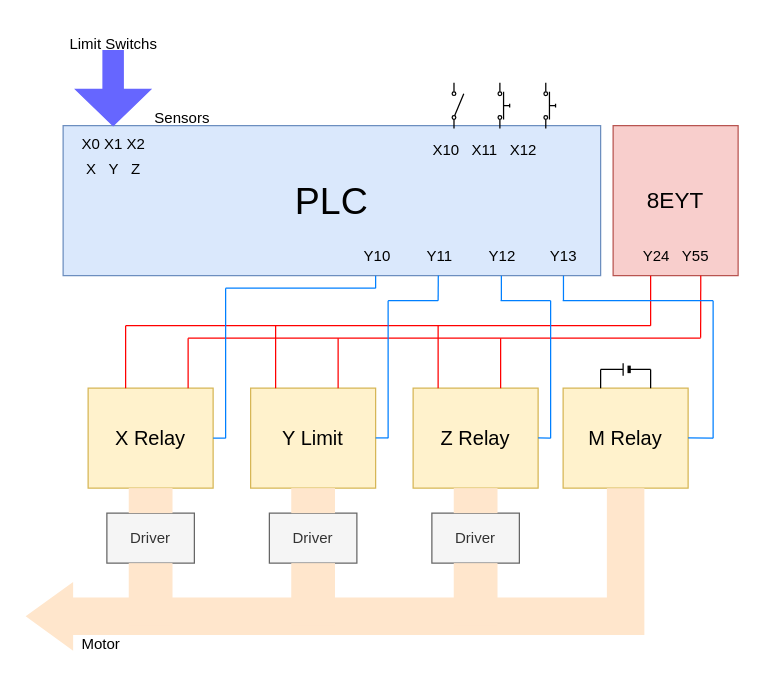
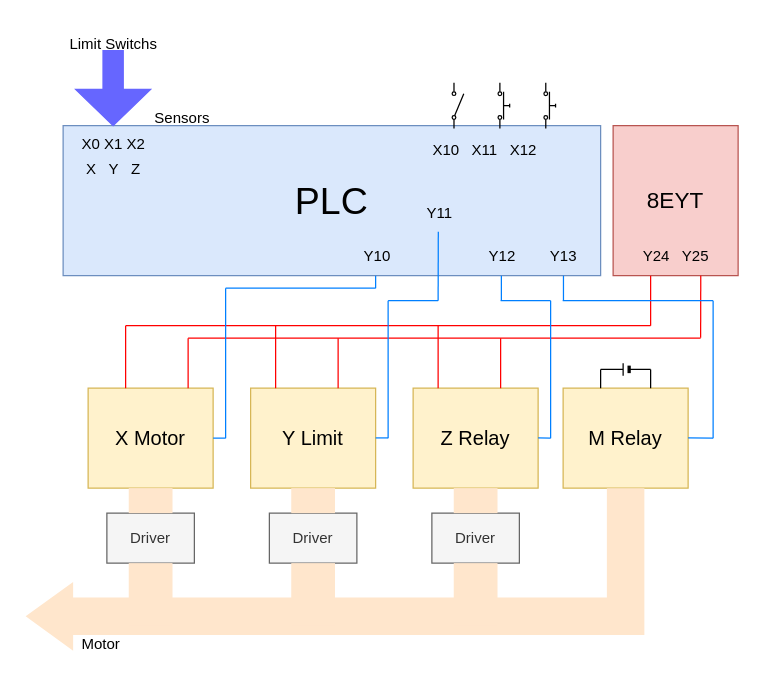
  <mxCell id="0" />
  <mxCell id="1" parent="0" />
  <mxCell id="2" value="PLC" style="rounded=0;whiteSpace=wrap;html=1;fillColor=#dae8fc;strokeColor=#6c8ebf;fontSize=30;" vertex="1" parent="1"><mxGeometry x="50" y="100" width="430" height="120" as="geometry" /></mxCell>
- <mxCell id="3" value="X Relay" style="rounded=0;whiteSpace=wrap;html=1;fontSize=16;fillColor=#fff2cc;strokeColor=#d6b656;" vertex="1" parent="1"><mxGeometry x="70" y="310" width="100" height="80" as="geometry" /></mxCell>
+ <mxCell id="3" value="X Motor" style="rounded=0;whiteSpace=wrap;html=1;fontSize=16;fillColor=#fff2cc;strokeColor=#d6b656;" vertex="1" parent="1"><mxGeometry x="70" y="310" width="100" height="80" as="geometry" /></mxCell>
  <mxCell id="4" value="8EYT" style="rounded=0;whiteSpace=wrap;html=1;fillColor=#f8cecc;strokeColor=#b85450;fontSize=18;" vertex="1" parent="1"><mxGeometry x="490" y="100" width="100" height="120" as="geometry" /></mxCell>
  <mxCell id="5" value="Y Limit" style="rounded=0;whiteSpace=wrap;html=1;fontSize=16;fillColor=#fff2cc;strokeColor=#d6b656;" vertex="1" parent="1"><mxGeometry x="200" y="310" width="100" height="80" as="geometry" /></mxCell>
  <mxCell id="6" value="Z Relay" style="rounded=0;whiteSpace=wrap;html=1;fontSize=16;fillColor=#fff2cc;strokeColor=#d6b656;" vertex="1" parent="1"><mxGeometry x="330" y="310" width="100" height="80" as="geometry" /></mxCell>
  <mxCell id="7" value="" style="endArrow=none;html=1;rounded=0;strokeColor=#FF0000;" edge="1" parent="1"><mxGeometry width="50" height="50" relative="1" as="geometry"><mxPoint x="520" y="260" as="sourcePoint" /><mxPoint x="520" y="220" as="targetPoint" /></mxGeometry></mxCell>
  <mxCell id="8" value="" style="endArrow=none;html=1;rounded=0;strokeColor=#FF0000;" edge="1" parent="1"><mxGeometry width="50" height="50" relative="1" as="geometry"><mxPoint x="100" y="260" as="sourcePoint" /><mxPoint x="520" y="260" as="targetPoint" /></mxGeometry></mxCell>
  <mxCell id="9" value="" style="endArrow=none;html=1;rounded=0;strokeColor=#FF0000;" edge="1" parent="1"><mxGeometry width="50" height="50" relative="1" as="geometry"><mxPoint x="100" y="310" as="sourcePoint" /><mxPoint x="100" y="260" as="targetPoint" /></mxGeometry></mxCell>
  <mxCell id="10" value="" style="endArrow=none;html=1;rounded=0;strokeColor=#FF0000;" edge="1" parent="1"><mxGeometry width="50" height="50" relative="1" as="geometry"><mxPoint x="220" y="310" as="sourcePoint" /><mxPoint x="220" y="260" as="targetPoint" /></mxGeometry></mxCell>
  <mxCell id="11" value="" style="endArrow=none;html=1;rounded=0;strokeColor=#FF0000;" edge="1" parent="1"><mxGeometry width="50" height="50" relative="1" as="geometry"><mxPoint x="350" y="310" as="sourcePoint" /><mxPoint x="350" y="260" as="targetPoint" /></mxGeometry></mxCell>
  <mxCell id="12" value="" style="endArrow=none;html=1;rounded=0;entryX=0.801;entryY=1.003;entryDx=0;entryDy=0;entryPerimeter=0;strokeColor=#FF0000;" edge="1" parent="1"><mxGeometry width="50" height="50" relative="1" as="geometry"><mxPoint x="560" y="269.64" as="sourcePoint" /><mxPoint x="560.1" y="220" as="targetPoint" /></mxGeometry></mxCell>
  <mxCell id="13" value="" style="endArrow=none;html=1;rounded=0;fillColor=#f8cecc;strokeColor=#FF0000;" edge="1" parent="1"><mxGeometry width="50" height="50" relative="1" as="geometry"><mxPoint x="150" y="270" as="sourcePoint" /><mxPoint x="560" y="270" as="targetPoint" /></mxGeometry></mxCell>
  <mxCell id="14" value="" style="endArrow=none;html=1;rounded=0;strokeColor=#FF0000;" edge="1" parent="1"><mxGeometry width="50" height="50" relative="1" as="geometry"><mxPoint x="150" y="310" as="sourcePoint" /><mxPoint x="150" y="270" as="targetPoint" /></mxGeometry></mxCell>
  <mxCell id="15" value="" style="endArrow=none;html=1;rounded=0;strokeColor=#FF0000;" edge="1" parent="1"><mxGeometry width="50" height="50" relative="1" as="geometry"><mxPoint x="270" y="310" as="sourcePoint" /><mxPoint x="270" y="270" as="targetPoint" /></mxGeometry></mxCell>
  <mxCell id="16" value="" style="endArrow=none;html=1;rounded=0;strokeColor=#FF0000;" edge="1" parent="1"><mxGeometry width="50" height="50" relative="1" as="geometry"><mxPoint x="400" y="310" as="sourcePoint" /><mxPoint x="400" y="270" as="targetPoint" /></mxGeometry></mxCell>
  <mxCell id="17" value="" style="endArrow=none;html=1;rounded=0;strokeColor=#007FFF;" edge="1" parent="1"><mxGeometry width="50" height="50" relative="1" as="geometry"><mxPoint x="300" y="230" as="sourcePoint" /><mxPoint x="300" y="220" as="targetPoint" /></mxGeometry></mxCell>
  <mxCell id="18" value="" style="endArrow=none;html=1;rounded=0;strokeColor=#007FFF;" edge="1" parent="1"><mxGeometry width="50" height="50" relative="1" as="geometry"><mxPoint x="180" y="230" as="sourcePoint" /><mxPoint x="300" y="230" as="targetPoint" /></mxGeometry></mxCell>
  <mxCell id="19" value="" style="endArrow=none;html=1;rounded=0;strokeColor=#007FFF;" edge="1" parent="1"><mxGeometry width="50" height="50" relative="1" as="geometry"><mxPoint x="180" y="350" as="sourcePoint" /><mxPoint x="180" y="230" as="targetPoint" /></mxGeometry></mxCell>
  <mxCell id="20" value="" style="endArrow=none;html=1;rounded=0;exitX=1;exitY=0.5;exitDx=0;exitDy=0;strokeColor=#007FFF;" edge="1" parent="1" source="3"><mxGeometry width="50" height="50" relative="1" as="geometry"><mxPoint x="130" y="400" as="sourcePoint" /><mxPoint x="180" y="350" as="targetPoint" /></mxGeometry></mxCell>
  <mxCell id="21" value="" style="endArrow=none;html=1;rounded=0;strokeColor=#007FFF;entryX=0.486;entryY=0.994;entryDx=0;entryDy=0;entryPerimeter=0;" edge="1" parent="1" target="34"><mxGeometry width="50" height="50" relative="1" as="geometry"><mxPoint x="350" y="240" as="sourcePoint" /><mxPoint x="350.5" y="220" as="targetPoint" /></mxGeometry></mxCell>
  <mxCell id="22" value="" style="endArrow=none;html=1;rounded=0;strokeColor=#007FFF;" edge="1" parent="1"><mxGeometry width="50" height="50" relative="1" as="geometry"><mxPoint x="310" y="240" as="sourcePoint" /><mxPoint x="350" y="240" as="targetPoint" /></mxGeometry></mxCell>
  <mxCell id="23" value="" style="endArrow=none;html=1;rounded=0;strokeColor=#007FFF;" edge="1" parent="1"><mxGeometry width="50" height="50" relative="1" as="geometry"><mxPoint x="310" y="350" as="sourcePoint" /><mxPoint x="310" y="240" as="targetPoint" /></mxGeometry></mxCell>
  <mxCell id="24" value="" style="endArrow=none;html=1;rounded=0;exitX=1;exitY=0.5;exitDx=0;exitDy=0;strokeColor=#007FFF;" edge="1" parent="1"><mxGeometry width="50" height="50" relative="1" as="geometry"><mxPoint x="300" y="349.83" as="sourcePoint" /><mxPoint x="310" y="349.83" as="targetPoint" /></mxGeometry></mxCell>
  <mxCell id="25" value="" style="endArrow=none;html=1;rounded=0;strokeColor=#007FFF;" edge="1" parent="1"><mxGeometry width="50" height="50" relative="1" as="geometry"><mxPoint x="440" y="350" as="sourcePoint" /><mxPoint x="440" y="240" as="targetPoint" /></mxGeometry></mxCell>
  <mxCell id="26" value="" style="endArrow=none;html=1;rounded=0;exitX=1;exitY=0.5;exitDx=0;exitDy=0;strokeColor=#007FFF;" edge="1" parent="1"><mxGeometry width="50" height="50" relative="1" as="geometry"><mxPoint x="430" y="349.83" as="sourcePoint" /><mxPoint x="440" y="350" as="targetPoint" /></mxGeometry></mxCell>
  <mxCell id="27" value="" style="shape=singleArrow;direction=south;whiteSpace=wrap;html=1;arrowWidth=0.27;arrowSize=0.483;strokeColor=#6666FF;fillColor=#6666FF;" vertex="1" parent="1"><mxGeometry x="60" y="40" width="60" height="60" as="geometry" /></mxCell>
  <mxCell id="28" value="X0 X1 X2" style="text;html=1;align=center;verticalAlign=middle;resizable=0;points=[];autosize=1;strokeColor=none;fillColor=none;" vertex="1" parent="1"><mxGeometry x="55" y="100" width="70" height="30" as="geometry" /></mxCell>
  <mxCell id="29" value="X&amp;nbsp; &amp;nbsp;Y&amp;nbsp; &amp;nbsp;Z" style="text;html=1;align=center;verticalAlign=middle;resizable=0;points=[];autosize=1;strokeColor=none;fillColor=none;" vertex="1" parent="1"><mxGeometry x="55" y="120" width="70" height="30" as="geometry" /></mxCell>
  <mxCell id="30" value="" style="html=1;shape=mxgraph.electrical.electro-mechanical.singleSwitch;aspect=fixed;elSwitchState=off;rotation=-90;flipV=1;" vertex="1" parent="1"><mxGeometry x="347.28" y="79.09" width="36.71" height="9.79" as="geometry" /></mxCell>
  <mxCell id="31" value="" style="html=1;shape=mxgraph.electrical.electro-mechanical.pushbutton;aspect=fixed;elSwitchState=off;rotation=-90;flipV=1;" vertex="1" parent="1"><mxGeometry x="383.99" y="79.09" width="36.71" height="9.79" as="geometry" /></mxCell>
  <mxCell id="32" value="" style="html=1;shape=mxgraph.electrical.electro-mechanical.pushbutton;aspect=fixed;elSwitchState=off;rotation=-90;flipV=1;" vertex="1" parent="1"><mxGeometry x="420.7" y="79.09" width="36.71" height="9.79" as="geometry" /></mxCell>
  <mxCell id="33" value="X10&amp;nbsp; &amp;nbsp;X11&amp;nbsp; &amp;nbsp;X12" style="text;html=1;align=center;verticalAlign=middle;resizable=0;points=[];autosize=1;strokeColor=none;fillColor=none;" vertex="1" parent="1"><mxGeometry x="332.28" y="105" width="110" height="30" as="geometry" /></mxCell>
- <mxCell id="34" value="Y11" style="text;html=1;align=center;verticalAlign=middle;resizable=0;points=[];autosize=1;strokeColor=none;fillColor=none;" vertex="1" parent="1"><mxGeometry x="330.7" y="190" width="40" height="30" as="geometry" /></mxCell>
+ <mxCell id="34" value="Y11" style="text;html=1;align=center;verticalAlign=middle;resizable=0;points=[];autosize=1;strokeColor=none;fillColor=none;" vertex="1" parent="1"><mxGeometry x="330.7" y="155" width="40" height="30" as="geometry" /></mxCell>
  <mxCell id="35" value="Y10" style="text;html=1;align=center;verticalAlign=middle;resizable=0;points=[];autosize=1;strokeColor=none;fillColor=none;" vertex="1" parent="1"><mxGeometry x="280.7" y="190" width="40" height="30" as="geometry" /></mxCell>
  <mxCell id="36" value="Y12" style="text;html=1;align=center;verticalAlign=middle;resizable=0;points=[];autosize=1;strokeColor=none;fillColor=none;" vertex="1" parent="1"><mxGeometry x="380.7" y="190" width="40" height="30" as="geometry" /></mxCell>
- <mxCell id="37" value="Y24&amp;nbsp; &amp;nbsp;Y55" style="text;html=1;align=center;verticalAlign=middle;resizable=0;points=[];autosize=1;strokeColor=none;fillColor=none;" vertex="1" parent="1"><mxGeometry x="500" y="190" width="80" height="30" as="geometry" /></mxCell>
+ <mxCell id="37" value="Y24&amp;nbsp; &amp;nbsp;Y25" style="text;html=1;align=center;verticalAlign=middle;resizable=0;points=[];autosize=1;strokeColor=none;fillColor=none;" vertex="1" parent="1"><mxGeometry x="500" y="190" width="80" height="30" as="geometry" /></mxCell>
  <mxCell id="38" value="Limit Switchs" style="text;html=1;align=center;verticalAlign=middle;resizable=0;points=[];autosize=1;strokeColor=none;fillColor=none;" vertex="1" parent="1"><mxGeometry x="45" y="20" width="90" height="30" as="geometry" /></mxCell>
  <mxCell id="39" value="Sensors" style="text;html=1;align=center;verticalAlign=middle;resizable=0;points=[];autosize=1;strokeColor=none;fillColor=none;" vertex="1" parent="1"><mxGeometry x="110" y="79.09" width="70" height="30" as="geometry" /></mxCell>
  <mxCell id="40" value="Driver" style="rounded=0;whiteSpace=wrap;html=1;fillColor=#f5f5f5;fontColor=#333333;strokeColor=#666666;" vertex="1" parent="1"><mxGeometry x="85" y="410" width="70" height="40" as="geometry" /></mxCell>
  <mxCell id="41" value="Driver" style="rounded=0;whiteSpace=wrap;html=1;fillColor=#f5f5f5;fontColor=#333333;strokeColor=#666666;" vertex="1" parent="1"><mxGeometry x="215" y="410" width="70" height="40" as="geometry" /></mxCell>
  <mxCell id="42" value="Driver" style="rounded=0;whiteSpace=wrap;html=1;fillColor=#f5f5f5;fontColor=#333333;strokeColor=#666666;" vertex="1" parent="1"><mxGeometry x="345" y="410" width="70" height="40" as="geometry" /></mxCell>
  <mxCell id="43" value="" style="endArrow=none;html=1;rounded=0;strokeColor=#007FFF;" edge="1" parent="1"><mxGeometry width="50" height="50" relative="1" as="geometry"><mxPoint x="400" y="240" as="sourcePoint" /><mxPoint x="440" y="240" as="targetPoint" /></mxGeometry></mxCell>
  <mxCell id="44" value="" style="endArrow=none;html=1;rounded=0;strokeColor=#007FFF;entryX=0.486;entryY=0.994;entryDx=0;entryDy=0;entryPerimeter=0;" edge="1" parent="1"><mxGeometry width="50" height="50" relative="1" as="geometry"><mxPoint x="400.6" y="240" as="sourcePoint" /><mxPoint x="400.6" y="220" as="targetPoint" /></mxGeometry></mxCell>
  <mxCell id="45" value="M Relay" style="rounded=0;whiteSpace=wrap;html=1;fontSize=16;fillColor=#fff2cc;strokeColor=#d6b656;" vertex="1" parent="1"><mxGeometry x="450" y="310" width="100" height="80" as="geometry" /></mxCell>
  <mxCell id="46" value="Y13" style="text;html=1;align=center;verticalAlign=middle;resizable=0;points=[];autosize=1;strokeColor=none;fillColor=none;" vertex="1" parent="1"><mxGeometry x="430" y="190" width="40" height="30" as="geometry" /></mxCell>
  <mxCell id="47" value="" style="endArrow=none;html=1;rounded=0;strokeColor=#007FFF;" edge="1" parent="1"><mxGeometry width="50" height="50" relative="1" as="geometry"><mxPoint x="570" y="350" as="sourcePoint" /><mxPoint x="570" y="240" as="targetPoint" /></mxGeometry></mxCell>
  <mxCell id="48" value="" style="endArrow=none;html=1;rounded=0;exitX=1;exitY=0.5;exitDx=0;exitDy=0;strokeColor=#007FFF;" edge="1" parent="1"><mxGeometry width="50" height="50" relative="1" as="geometry"><mxPoint x="550" y="349.83" as="sourcePoint" /><mxPoint x="570" y="350" as="targetPoint" /></mxGeometry></mxCell>
  <mxCell id="49" value="" style="endArrow=none;html=1;rounded=0;strokeColor=#007FFF;" edge="1" parent="1"><mxGeometry width="50" height="50" relative="1" as="geometry"><mxPoint x="449.67" y="240" as="sourcePoint" /><mxPoint x="570" y="240" as="targetPoint" /></mxGeometry></mxCell>
  <mxCell id="50" value="" style="endArrow=none;html=1;rounded=0;strokeColor=#007FFF;entryX=0.486;entryY=0.994;entryDx=0;entryDy=0;entryPerimeter=0;" edge="1" parent="1"><mxGeometry width="50" height="50" relative="1" as="geometry"><mxPoint x="450.27" y="240" as="sourcePoint" /><mxPoint x="450.27" y="220" as="targetPoint" /></mxGeometry></mxCell>
  <mxCell id="51" value="" style="html=1;shadow=0;dashed=0;align=center;verticalAlign=middle;shape=mxgraph.arrows2.bendArrow;dy=15;dx=38;notch=0;arrowHead=55;rounded=0;rotation=-180;fillColor=#ffe6cc;strokeColor=none;" vertex="1" parent="1"><mxGeometry x="20" y="390" width="495" height="130" as="geometry" /></mxCell>
  <mxCell id="52" value="Motor" style="text;html=1;align=center;verticalAlign=middle;resizable=0;points=[];autosize=1;strokeColor=none;fillColor=none;" vertex="1" parent="1"><mxGeometry x="55" y="500" width="50" height="30" as="geometry" /></mxCell>
  <mxCell id="53" value="" style="rounded=0;whiteSpace=wrap;html=1;fillColor=#ffe6cc;strokeColor=none;" vertex="1" parent="1"><mxGeometry x="102.5" y="390" width="35" height="20" as="geometry" /></mxCell>
  <mxCell id="54" value="" style="rounded=0;whiteSpace=wrap;html=1;fillColor=#ffe6cc;strokeColor=none;" vertex="1" parent="1"><mxGeometry x="102.5" y="450" width="35" height="50" as="geometry" /></mxCell>
  <mxCell id="55" value="" style="rounded=0;whiteSpace=wrap;html=1;fillColor=#ffe6cc;strokeColor=none;" vertex="1" parent="1"><mxGeometry x="232.5" y="390" width="35" height="20" as="geometry" /></mxCell>
  <mxCell id="56" value="" style="rounded=0;whiteSpace=wrap;html=1;fillColor=#ffe6cc;strokeColor=none;" vertex="1" parent="1"><mxGeometry x="232.5" y="450" width="35" height="50" as="geometry" /></mxCell>
  <mxCell id="57" value="" style="rounded=0;whiteSpace=wrap;html=1;fillColor=#ffe6cc;strokeColor=none;" vertex="1" parent="1"><mxGeometry x="362.5" y="390" width="35" height="20" as="geometry" /></mxCell>
  <mxCell id="58" value="" style="rounded=0;whiteSpace=wrap;html=1;fillColor=#ffe6cc;strokeColor=none;" vertex="1" parent="1"><mxGeometry x="362.5" y="450" width="35" height="50" as="geometry" /></mxCell>
  <mxCell id="59" value="" style="verticalLabelPosition=bottom;shadow=0;dashed=0;align=center;fillColor=strokeColor;html=1;verticalAlign=top;strokeWidth=1;shape=mxgraph.electrical.miscellaneous.monocell_battery;flipV=0;flipH=1;" vertex="1" parent="1"><mxGeometry x="480" y="290" width="40" height="10" as="geometry" /></mxCell>
  <mxCell id="60" value="" style="endArrow=none;html=1;rounded=0;entryX=1;entryY=0.5;entryDx=0;entryDy=0;entryPerimeter=0;exitX=0.699;exitY=0.004;exitDx=0;exitDy=0;exitPerimeter=0;" edge="1" parent="1" target="59"><mxGeometry width="50" height="50" relative="1" as="geometry"><mxPoint x="480" y="310" as="sourcePoint" /><mxPoint x="480" y="295" as="targetPoint" /></mxGeometry></mxCell>
  <mxCell id="61" value="" style="endArrow=none;html=1;rounded=0;entryX=1;entryY=0.5;entryDx=0;entryDy=0;entryPerimeter=0;exitX=0.699;exitY=0.004;exitDx=0;exitDy=0;exitPerimeter=0;" edge="1" parent="1"><mxGeometry width="50" height="50" relative="1" as="geometry"><mxPoint x="520" y="310" as="sourcePoint" /><mxPoint x="520" y="295" as="targetPoint" /></mxGeometry></mxCell>
